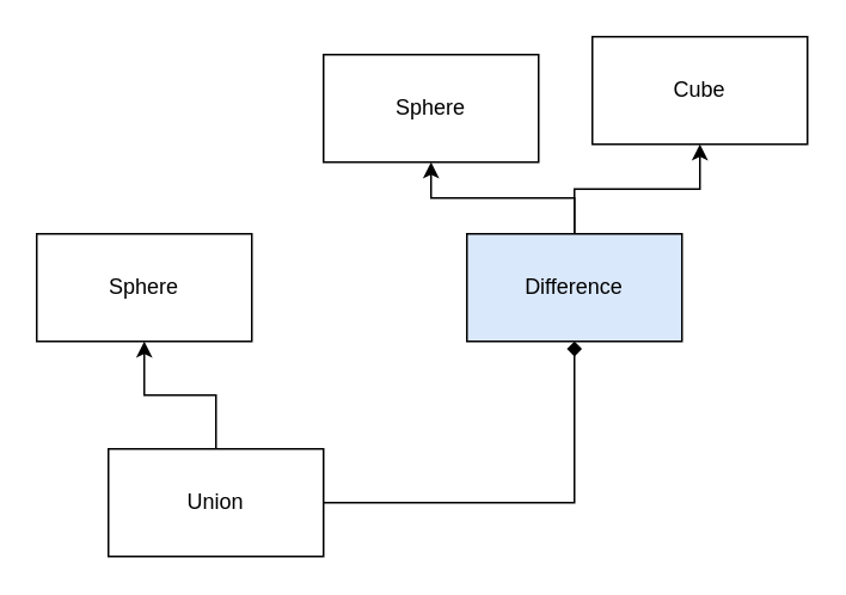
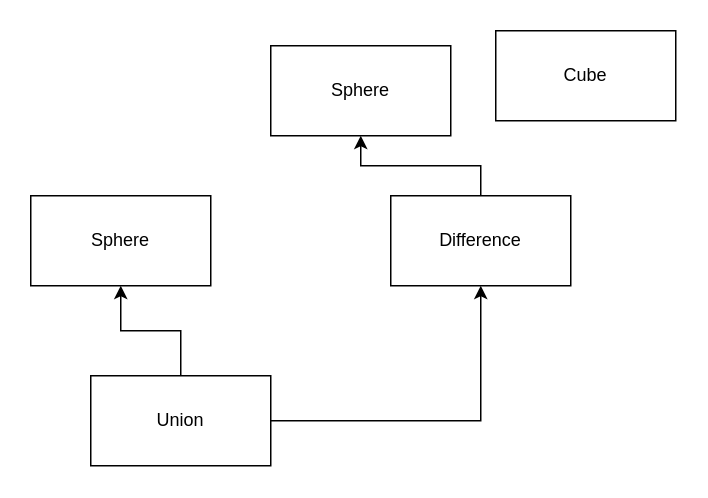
  <mxCell id="0" />
  <mxCell id="1" parent="0" />
- <mxCell id="2" style="edgeStyle=orthogonalEdgeStyle;rounded=0;orthogonalLoop=1;jettySize=auto;html=1;entryX=0.5;entryY=1;entryDx=0;entryDy=0;endArrow=diamond;" edge="1" parent="1" source="4" target="8"><mxGeometry relative="1" as="geometry" /></mxCell>
+ <mxCell id="2" style="edgeStyle=orthogonalEdgeStyle;rounded=0;orthogonalLoop=1;jettySize=auto;html=1;entryX=0.5;entryY=1;entryDx=0;entryDy=0;" edge="1" parent="1" source="4" target="8"><mxGeometry relative="1" as="geometry" /></mxCell>
  <mxCell id="3" style="edgeStyle=orthogonalEdgeStyle;rounded=0;orthogonalLoop=1;jettySize=auto;html=1;" edge="1" parent="1" source="4" target="5"><mxGeometry relative="1" as="geometry" /></mxCell>
  <mxCell id="4" value="Union" style="rounded=0;whiteSpace=wrap;html=1;" vertex="1" parent="1"><mxGeometry x="60" y="250" width="120" height="60" as="geometry" /></mxCell>
  <mxCell id="5" value="Sphere" style="rounded=0;whiteSpace=wrap;html=1;" vertex="1" parent="1"><mxGeometry x="20" y="130" width="120" height="60" as="geometry" /></mxCell>
  <mxCell id="6" style="edgeStyle=orthogonalEdgeStyle;rounded=0;orthogonalLoop=1;jettySize=auto;html=1;" edge="1" parent="1" source="8" target="9"><mxGeometry relative="1" as="geometry" /></mxCell>
- <mxCell id="7" style="edgeStyle=orthogonalEdgeStyle;rounded=0;orthogonalLoop=1;jettySize=auto;html=1;" edge="1" parent="1" source="8" target="10"><mxGeometry relative="1" as="geometry" /></mxCell>
- <mxCell id="8" value="Difference" style="rounded=0;whiteSpace=wrap;html=1;fillColor=#dae8fc;" vertex="1" parent="1"><mxGeometry x="260" y="130" width="120" height="60" as="geometry" /></mxCell>
+ <mxCell id="8" value="Difference" style="rounded=0;whiteSpace=wrap;html=1;" vertex="1" parent="1"><mxGeometry x="260" y="130" width="120" height="60" as="geometry" /></mxCell>
  <mxCell id="9" value="Sphere" style="rounded=0;whiteSpace=wrap;html=1;" vertex="1" parent="1"><mxGeometry x="180" y="30" width="120" height="60" as="geometry" /></mxCell>
  <mxCell id="10" value="Cube" style="rounded=0;whiteSpace=wrap;html=1;" vertex="1" parent="1"><mxGeometry x="330" y="20" width="120" height="60" as="geometry" /></mxCell>
